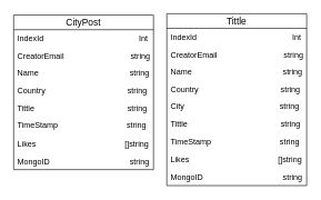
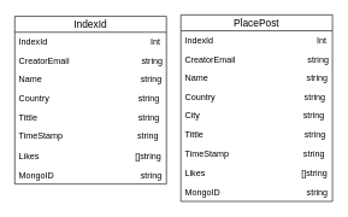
  <mxCell id="0" />
  <mxCell id="1" parent="0" />
- <mxCell id="2" value="CityPost" style="swimlane;fontStyle=0;childLayout=stackLayout;horizontal=1;startSize=22;horizontalStack=0;resizeParent=1;resizeParentMax=0;resizeLast=0;collapsible=1;marginBottom=0;align=center;fontSize=14;" vertex="1" parent="1"><mxGeometry x="20" y="22" width="210" height="232" as="geometry" /></mxCell>
+ <mxCell id="2" value="IndexId" style="swimlane;fontStyle=0;childLayout=stackLayout;horizontal=1;startSize=22;horizontalStack=0;resizeParent=1;resizeParentMax=0;resizeLast=0;collapsible=1;marginBottom=0;align=center;fontSize=14;" vertex="1" parent="1"><mxGeometry x="20" y="22" width="210" height="232" as="geometry" /></mxCell>
  <mxCell id="3" value="IndexId                                           Int" style="text;strokeColor=none;fillColor=none;spacingLeft=4;spacingRight=4;overflow=hidden;rotatable=0;points=[[0,0.5],[1,0.5]];portConstraint=eastwest;fontSize=12;" vertex="1" parent="2"><mxGeometry y="22" width="210" height="26" as="geometry" /></mxCell>
  <mxCell id="4" value="CreatorEmail                              string" style="text;strokeColor=none;fillColor=none;spacingLeft=4;spacingRight=4;overflow=hidden;rotatable=0;points=[[0,0.5],[1,0.5]];portConstraint=eastwest;fontSize=12;" vertex="1" parent="2"><mxGeometry y="48" width="210" height="26" as="geometry" /></mxCell>
  <mxCell id="5" value="Name                                         string&#10;               " style="text;strokeColor=none;fillColor=none;spacingLeft=4;spacingRight=4;overflow=hidden;rotatable=0;points=[[0,0.5],[1,0.5]];portConstraint=eastwest;fontSize=12;" vertex="1" parent="2"><mxGeometry y="74" width="210" height="26" as="geometry" /></mxCell>
  <mxCell id="6" value="Country                                     string" style="text;strokeColor=none;fillColor=none;spacingLeft=4;spacingRight=4;overflow=hidden;rotatable=0;points=[[0,0.5],[1,0.5]];portConstraint=eastwest;fontSize=12;" vertex="1" parent="2"><mxGeometry y="100" width="210" height="26" as="geometry" /></mxCell>
  <mxCell id="7" value="Tittle                                          string" style="text;strokeColor=none;fillColor=none;spacingLeft=4;spacingRight=4;overflow=hidden;rotatable=0;points=[[0,0.5],[1,0.5]];portConstraint=eastwest;fontSize=12;" vertex="1" parent="2"><mxGeometry y="126" width="210" height="26" as="geometry" /></mxCell>
  <mxCell id="8" value="TimeStamp                               string" style="text;strokeColor=none;fillColor=none;spacingLeft=4;spacingRight=4;overflow=hidden;rotatable=0;points=[[0,0.5],[1,0.5]];portConstraint=eastwest;fontSize=12;" vertex="1" parent="2"><mxGeometry y="152" width="210" height="28" as="geometry" /></mxCell>
  <mxCell id="9" value="Likes                                        []string" style="text;strokeColor=none;fillColor=none;spacingLeft=4;spacingRight=4;overflow=hidden;rotatable=0;points=[[0,0.5],[1,0.5]];portConstraint=eastwest;fontSize=12;" vertex="1" parent="2"><mxGeometry y="180" width="210" height="26" as="geometry" /></mxCell>
  <mxCell id="10" value="MongoID                                    string" style="text;strokeColor=none;fillColor=none;spacingLeft=4;spacingRight=4;overflow=hidden;rotatable=0;points=[[0,0.5],[1,0.5]];portConstraint=eastwest;fontSize=12;" vertex="1" parent="2"><mxGeometry y="206" width="210" height="26" as="geometry" /></mxCell>
- <mxCell id="11" value="Tittle" style="swimlane;fontStyle=0;childLayout=stackLayout;horizontal=1;startSize=22;horizontalStack=0;resizeParent=1;resizeParentMax=0;resizeLast=0;collapsible=1;marginBottom=0;align=center;fontSize=14;" vertex="1" parent="1"><mxGeometry x="250" y="20" width="210" height="258" as="geometry" /></mxCell>
+ <mxCell id="11" value="PlacePost" style="swimlane;fontStyle=0;childLayout=stackLayout;horizontal=1;startSize=22;horizontalStack=0;resizeParent=1;resizeParentMax=0;resizeLast=0;collapsible=1;marginBottom=0;align=center;fontSize=14;" vertex="1" parent="1"><mxGeometry x="250" y="20" width="210" height="258" as="geometry" /></mxCell>
  <mxCell id="12" value="IndexId                                           Int" style="text;strokeColor=none;fillColor=none;spacingLeft=4;spacingRight=4;overflow=hidden;rotatable=0;points=[[0,0.5],[1,0.5]];portConstraint=eastwest;fontSize=12;" vertex="1" parent="11"><mxGeometry y="22" width="210" height="26" as="geometry" /></mxCell>
  <mxCell id="13" value="CreatorEmail                              string" style="text;strokeColor=none;fillColor=none;spacingLeft=4;spacingRight=4;overflow=hidden;rotatable=0;points=[[0,0.5],[1,0.5]];portConstraint=eastwest;fontSize=12;" vertex="1" parent="11"><mxGeometry y="48" width="210" height="26" as="geometry" /></mxCell>
  <mxCell id="14" value="Name                                         string&#10;               " style="text;strokeColor=none;fillColor=none;spacingLeft=4;spacingRight=4;overflow=hidden;rotatable=0;points=[[0,0.5],[1,0.5]];portConstraint=eastwest;fontSize=12;" vertex="1" parent="11"><mxGeometry y="74" width="210" height="26" as="geometry" /></mxCell>
  <mxCell id="15" value="Country                                     string" style="text;strokeColor=none;fillColor=none;spacingLeft=4;spacingRight=4;overflow=hidden;rotatable=0;points=[[0,0.5],[1,0.5]];portConstraint=eastwest;fontSize=12;" vertex="1" parent="11"><mxGeometry y="100" width="210" height="26" as="geometry" /></mxCell>
  <mxCell id="16" value="City                                           string" style="text;strokeColor=none;fillColor=none;spacingLeft=4;spacingRight=4;overflow=hidden;rotatable=0;points=[[0,0.5],[1,0.5]];portConstraint=eastwest;fontSize=12;" vertex="1" parent="11"><mxGeometry y="126" width="210" height="26" as="geometry" /></mxCell>
  <mxCell id="17" value="Tittle                                          string" style="text;strokeColor=none;fillColor=none;spacingLeft=4;spacingRight=4;overflow=hidden;rotatable=0;points=[[0,0.5],[1,0.5]];portConstraint=eastwest;fontSize=12;" vertex="1" parent="11"><mxGeometry y="152" width="210" height="26" as="geometry" /></mxCell>
  <mxCell id="18" value="TimeStamp                               string" style="text;strokeColor=none;fillColor=none;spacingLeft=4;spacingRight=4;overflow=hidden;rotatable=0;points=[[0,0.5],[1,0.5]];portConstraint=eastwest;fontSize=12;" vertex="1" parent="11"><mxGeometry y="178" width="210" height="28" as="geometry" /></mxCell>
  <mxCell id="19" value="Likes                                        []string" style="text;strokeColor=none;fillColor=none;spacingLeft=4;spacingRight=4;overflow=hidden;rotatable=0;points=[[0,0.5],[1,0.5]];portConstraint=eastwest;fontSize=12;" vertex="1" parent="11"><mxGeometry y="206" width="210" height="26" as="geometry" /></mxCell>
  <mxCell id="20" value="MongoID                                    string" style="text;strokeColor=none;fillColor=none;spacingLeft=4;spacingRight=4;overflow=hidden;rotatable=0;points=[[0,0.5],[1,0.5]];portConstraint=eastwest;fontSize=12;" vertex="1" parent="11"><mxGeometry y="232" width="210" height="26" as="geometry" /></mxCell>
